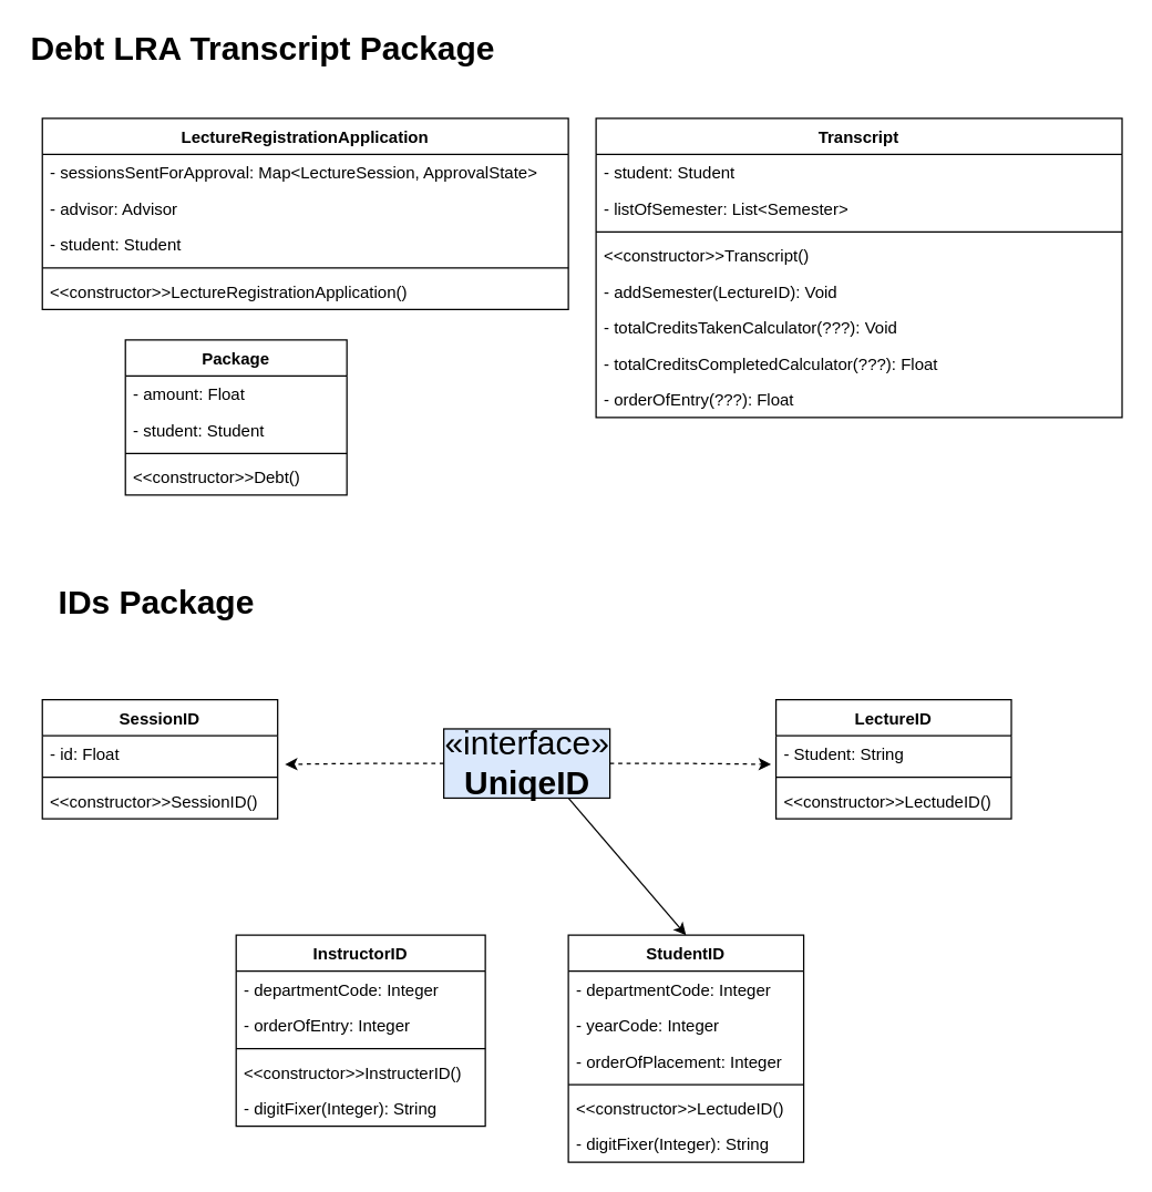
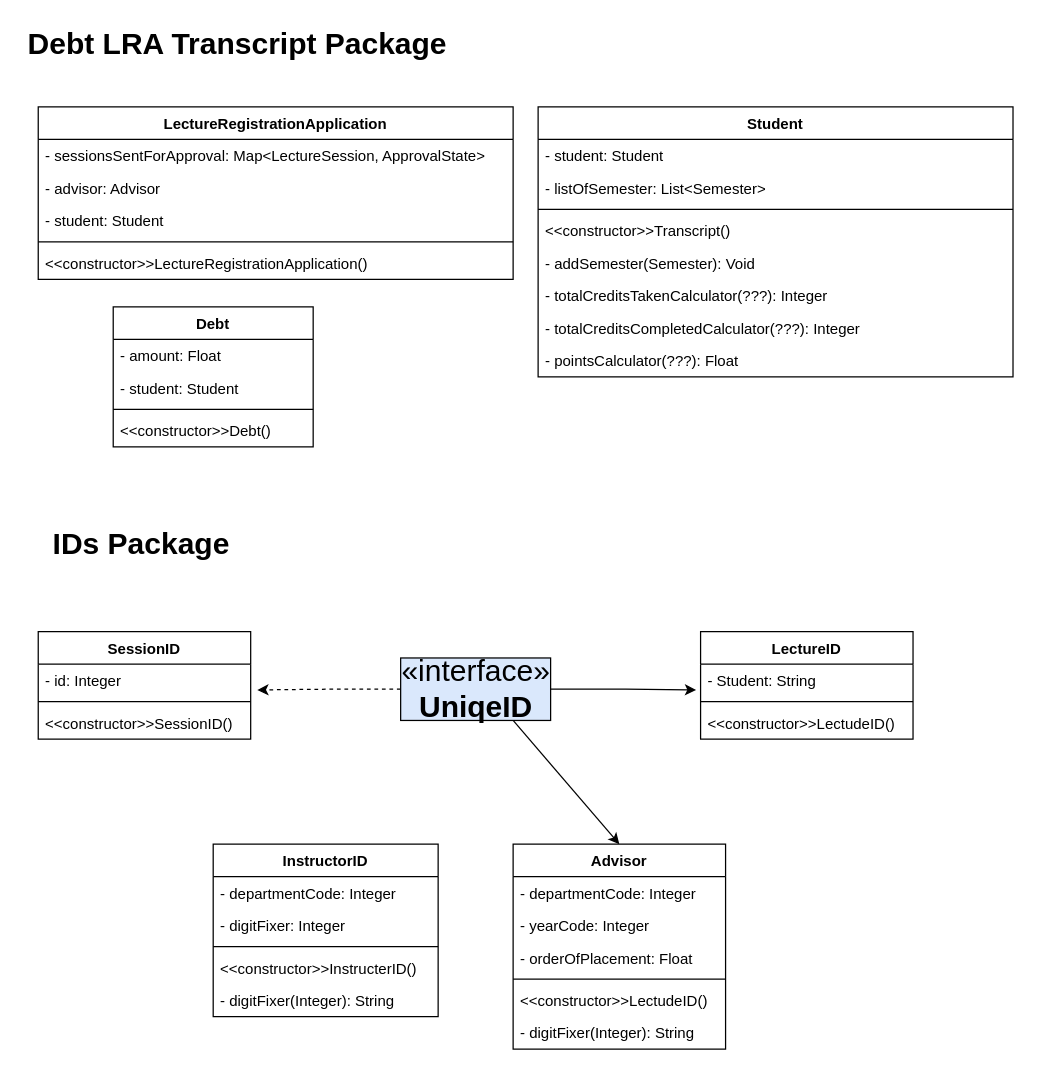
  <mxCell id="0" />
  <mxCell id="1" parent="0" />
- <mxCell id="2" value="Package" style="swimlane;fontStyle=1;align=center;verticalAlign=top;childLayout=stackLayout;horizontal=1;startSize=26;horizontalStack=0;resizeParent=1;resizeParentMax=0;resizeLast=0;collapsible=1;marginBottom=0;" parent="1" vertex="1"><mxGeometry x="90" y="245" width="160" height="112" as="geometry" /></mxCell>
+ <mxCell id="2" value="Debt" style="swimlane;fontStyle=1;align=center;verticalAlign=top;childLayout=stackLayout;horizontal=1;startSize=26;horizontalStack=0;resizeParent=1;resizeParentMax=0;resizeLast=0;collapsible=1;marginBottom=0;" parent="1" vertex="1"><mxGeometry x="90" y="245" width="160" height="112" as="geometry" /></mxCell>
  <mxCell id="3" value="- amount: Float" style="text;strokeColor=none;fillColor=none;align=left;verticalAlign=top;spacingLeft=4;spacingRight=4;overflow=hidden;rotatable=0;points=[[0,0.5],[1,0.5]];portConstraint=eastwest;" parent="2" vertex="1"><mxGeometry y="26" width="160" height="26" as="geometry" /></mxCell>
  <mxCell id="4" value="- student: Student" style="text;strokeColor=none;fillColor=none;align=left;verticalAlign=top;spacingLeft=4;spacingRight=4;overflow=hidden;rotatable=0;points=[[0,0.5],[1,0.5]];portConstraint=eastwest;" parent="2" vertex="1"><mxGeometry y="52" width="160" height="26" as="geometry" /></mxCell>
  <mxCell id="5" value="" style="line;strokeWidth=1;fillColor=none;align=left;verticalAlign=middle;spacingTop=-1;spacingLeft=3;spacingRight=3;rotatable=0;labelPosition=right;points=[];portConstraint=eastwest;strokeColor=inherit;" parent="2" vertex="1"><mxGeometry y="78" width="160" height="8" as="geometry" /></mxCell>
  <mxCell id="6" value="&lt;&lt;constructor&gt;&gt;Debt()" style="text;strokeColor=none;fillColor=none;align=left;verticalAlign=top;spacingLeft=4;spacingRight=4;overflow=hidden;rotatable=0;points=[[0,0.5],[1,0.5]];portConstraint=eastwest;fontStyle=0" parent="2" vertex="1"><mxGeometry y="86" width="160" height="26" as="geometry" /></mxCell>
  <mxCell id="7" value="LectureRegistrationApplication" style="swimlane;fontStyle=1;align=center;verticalAlign=top;childLayout=stackLayout;horizontal=1;startSize=26;horizontalStack=0;resizeParent=1;resizeParentMax=0;resizeLast=0;collapsible=1;marginBottom=0;" parent="1" vertex="1"><mxGeometry x="30" y="85" width="380" height="138" as="geometry" /></mxCell>
  <mxCell id="8" value="- sessionsSentForApproval: Map&lt;LectureSession, ApprovalState&gt;" style="text;strokeColor=none;fillColor=none;align=left;verticalAlign=top;spacingLeft=4;spacingRight=4;overflow=hidden;rotatable=0;points=[[0,0.5],[1,0.5]];portConstraint=eastwest;" parent="7" vertex="1"><mxGeometry y="26" width="380" height="26" as="geometry" /></mxCell>
  <mxCell id="9" value="- advisor: Advisor" style="text;strokeColor=none;fillColor=none;align=left;verticalAlign=top;spacingLeft=4;spacingRight=4;overflow=hidden;rotatable=0;points=[[0,0.5],[1,0.5]];portConstraint=eastwest;" parent="7" vertex="1"><mxGeometry y="52" width="380" height="26" as="geometry" /></mxCell>
  <mxCell id="10" value="- student: Student" style="text;strokeColor=none;fillColor=none;align=left;verticalAlign=top;spacingLeft=4;spacingRight=4;overflow=hidden;rotatable=0;points=[[0,0.5],[1,0.5]];portConstraint=eastwest;" parent="7" vertex="1"><mxGeometry y="78" width="380" height="26" as="geometry" /></mxCell>
  <mxCell id="11" value="" style="line;strokeWidth=1;fillColor=none;align=left;verticalAlign=middle;spacingTop=-1;spacingLeft=3;spacingRight=3;rotatable=0;labelPosition=right;points=[];portConstraint=eastwest;strokeColor=inherit;" parent="7" vertex="1"><mxGeometry y="104" width="380" height="8" as="geometry" /></mxCell>
  <mxCell id="12" value="&lt;&lt;constructor&gt;&gt;LectureRegistrationApplication()" style="text;strokeColor=none;fillColor=none;align=left;verticalAlign=top;spacingLeft=4;spacingRight=4;overflow=hidden;rotatable=0;points=[[0,0.5],[1,0.5]];portConstraint=eastwest;fontStyle=0" parent="7" vertex="1"><mxGeometry y="112" width="380" height="26" as="geometry" /></mxCell>
- <mxCell id="13" value="Transcript" style="swimlane;fontStyle=1;align=center;verticalAlign=top;childLayout=stackLayout;horizontal=1;startSize=26;horizontalStack=0;resizeParent=1;resizeParentMax=0;resizeLast=0;collapsible=1;marginBottom=0;" parent="1" vertex="1"><mxGeometry x="430" y="85" width="380" height="216" as="geometry" /></mxCell>
+ <mxCell id="13" value="Student" style="swimlane;fontStyle=1;align=center;verticalAlign=top;childLayout=stackLayout;horizontal=1;startSize=26;horizontalStack=0;resizeParent=1;resizeParentMax=0;resizeLast=0;collapsible=1;marginBottom=0;" parent="1" vertex="1"><mxGeometry x="430" y="85" width="380" height="216" as="geometry" /></mxCell>
  <mxCell id="14" value="- student: Student" style="text;strokeColor=none;fillColor=none;align=left;verticalAlign=top;spacingLeft=4;spacingRight=4;overflow=hidden;rotatable=0;points=[[0,0.5],[1,0.5]];portConstraint=eastwest;" parent="13" vertex="1"><mxGeometry y="26" width="380" height="26" as="geometry" /></mxCell>
  <mxCell id="15" value="- listOfSemester: List&lt;Semester&gt;" style="text;strokeColor=none;fillColor=none;align=left;verticalAlign=top;spacingLeft=4;spacingRight=4;overflow=hidden;rotatable=0;points=[[0,0.5],[1,0.5]];portConstraint=eastwest;" parent="13" vertex="1"><mxGeometry y="52" width="380" height="26" as="geometry" /></mxCell>
  <mxCell id="16" value="" style="line;strokeWidth=1;fillColor=none;align=left;verticalAlign=middle;spacingTop=-1;spacingLeft=3;spacingRight=3;rotatable=0;labelPosition=right;points=[];portConstraint=eastwest;strokeColor=inherit;" parent="13" vertex="1"><mxGeometry y="78" width="380" height="8" as="geometry" /></mxCell>
  <mxCell id="17" value="&lt;&lt;constructor&gt;&gt;Transcript()" style="text;strokeColor=none;fillColor=none;align=left;verticalAlign=top;spacingLeft=4;spacingRight=4;overflow=hidden;rotatable=0;points=[[0,0.5],[1,0.5]];portConstraint=eastwest;fontStyle=0" parent="13" vertex="1"><mxGeometry y="86" width="380" height="26" as="geometry" /></mxCell>
- <mxCell id="18" value="- addSemester(LectureID): Void" style="text;strokeColor=none;fillColor=none;align=left;verticalAlign=top;spacingLeft=4;spacingRight=4;overflow=hidden;rotatable=0;points=[[0,0.5],[1,0.5]];portConstraint=eastwest;" parent="13" vertex="1"><mxGeometry y="112" width="380" height="26" as="geometry" /></mxCell>
- <mxCell id="19" value="- totalCreditsTakenCalculator(???): Void" style="text;strokeColor=none;fillColor=none;align=left;verticalAlign=top;spacingLeft=4;spacingRight=4;overflow=hidden;rotatable=0;points=[[0,0.5],[1,0.5]];portConstraint=eastwest;" parent="13" vertex="1"><mxGeometry y="138" width="380" height="26" as="geometry" /></mxCell>
- <mxCell id="20" value="- totalCreditsCompletedCalculator(???): Float" style="text;strokeColor=none;fillColor=none;align=left;verticalAlign=top;spacingLeft=4;spacingRight=4;overflow=hidden;rotatable=0;points=[[0,0.5],[1,0.5]];portConstraint=eastwest;" parent="13" vertex="1"><mxGeometry y="164" width="380" height="26" as="geometry" /></mxCell>
- <mxCell id="21" value="- orderOfEntry(???): Float" style="text;strokeColor=none;fillColor=none;align=left;verticalAlign=top;spacingLeft=4;spacingRight=4;overflow=hidden;rotatable=0;points=[[0,0.5],[1,0.5]];portConstraint=eastwest;" parent="13" vertex="1"><mxGeometry y="190" width="380" height="26" as="geometry" /></mxCell>
+ <mxCell id="18" value="- addSemester(Semester): Void" style="text;strokeColor=none;fillColor=none;align=left;verticalAlign=top;spacingLeft=4;spacingRight=4;overflow=hidden;rotatable=0;points=[[0,0.5],[1,0.5]];portConstraint=eastwest;" parent="13" vertex="1"><mxGeometry y="112" width="380" height="26" as="geometry" /></mxCell>
+ <mxCell id="19" value="- totalCreditsTakenCalculator(???): Integer" style="text;strokeColor=none;fillColor=none;align=left;verticalAlign=top;spacingLeft=4;spacingRight=4;overflow=hidden;rotatable=0;points=[[0,0.5],[1,0.5]];portConstraint=eastwest;" parent="13" vertex="1"><mxGeometry y="138" width="380" height="26" as="geometry" /></mxCell>
+ <mxCell id="20" value="- totalCreditsCompletedCalculator(???): Integer" style="text;strokeColor=none;fillColor=none;align=left;verticalAlign=top;spacingLeft=4;spacingRight=4;overflow=hidden;rotatable=0;points=[[0,0.5],[1,0.5]];portConstraint=eastwest;" parent="13" vertex="1"><mxGeometry y="164" width="380" height="26" as="geometry" /></mxCell>
+ <mxCell id="21" value="- pointsCalculator(???): Float" style="text;strokeColor=none;fillColor=none;align=left;verticalAlign=top;spacingLeft=4;spacingRight=4;overflow=hidden;rotatable=0;points=[[0,0.5],[1,0.5]];portConstraint=eastwest;" parent="13" vertex="1"><mxGeometry y="190" width="380" height="26" as="geometry" /></mxCell>
  <mxCell id="22" value="InstructorID" style="swimlane;fontStyle=1;align=center;verticalAlign=top;childLayout=stackLayout;horizontal=1;startSize=26;horizontalStack=0;resizeParent=1;resizeParentMax=0;resizeLast=0;collapsible=1;marginBottom=0;" parent="1" vertex="1"><mxGeometry x="170" y="675" width="180" height="138" as="geometry" /></mxCell>
  <mxCell id="23" value="- departmentCode: Integer" style="text;strokeColor=none;fillColor=none;align=left;verticalAlign=top;spacingLeft=4;spacingRight=4;overflow=hidden;rotatable=0;points=[[0,0.5],[1,0.5]];portConstraint=eastwest;" parent="22" vertex="1"><mxGeometry y="26" width="180" height="26" as="geometry" /></mxCell>
- <mxCell id="24" value="- orderOfEntry: Integer" style="text;strokeColor=none;fillColor=none;align=left;verticalAlign=top;spacingLeft=4;spacingRight=4;overflow=hidden;rotatable=0;points=[[0,0.5],[1,0.5]];portConstraint=eastwest;" parent="22" vertex="1"><mxGeometry y="52" width="180" height="26" as="geometry" /></mxCell>
+ <mxCell id="24" value="- digitFixer: Integer" style="text;strokeColor=none;fillColor=none;align=left;verticalAlign=top;spacingLeft=4;spacingRight=4;overflow=hidden;rotatable=0;points=[[0,0.5],[1,0.5]];portConstraint=eastwest;" parent="22" vertex="1"><mxGeometry y="52" width="180" height="26" as="geometry" /></mxCell>
  <mxCell id="25" value="" style="line;strokeWidth=1;fillColor=none;align=left;verticalAlign=middle;spacingTop=-1;spacingLeft=3;spacingRight=3;rotatable=0;labelPosition=right;points=[];portConstraint=eastwest;strokeColor=inherit;" parent="22" vertex="1"><mxGeometry y="78" width="180" height="8" as="geometry" /></mxCell>
  <mxCell id="26" value="&lt;&lt;constructor&gt;&gt;InstructerID()" style="text;strokeColor=none;fillColor=none;align=left;verticalAlign=top;spacingLeft=4;spacingRight=4;overflow=hidden;rotatable=0;points=[[0,0.5],[1,0.5]];portConstraint=eastwest;fontStyle=0" parent="22" vertex="1"><mxGeometry y="86" width="180" height="26" as="geometry" /></mxCell>
  <mxCell id="27" value="- digitFixer(Integer): String" style="text;strokeColor=none;fillColor=none;align=left;verticalAlign=top;spacingLeft=4;spacingRight=4;overflow=hidden;rotatable=0;points=[[0,0.5],[1,0.5]];portConstraint=eastwest;" parent="22" vertex="1"><mxGeometry y="112" width="180" height="26" as="geometry" /></mxCell>
  <mxCell id="28" value="Debt LRA Transcript Package" style="text;html=1;strokeColor=none;fillColor=none;align=left;verticalAlign=middle;whiteSpace=wrap;rounded=0;fontSize=24;fontStyle=1" parent="1" vertex="1"><mxGeometry x="20" y="20" width="480" height="30" as="geometry" /></mxCell>
  <mxCell id="29" value="IDs Package" style="text;html=1;strokeColor=none;fillColor=none;align=left;verticalAlign=middle;whiteSpace=wrap;rounded=0;fontSize=24;fontStyle=1" parent="1" vertex="1"><mxGeometry x="40" y="420" width="480" height="30" as="geometry" /></mxCell>
- <mxCell id="30" style="edgeStyle=orthogonalEdgeStyle;rounded=0;orthogonalLoop=1;jettySize=auto;html=1;entryX=-0.021;entryY=0.792;entryDx=0;entryDy=0;entryPerimeter=0;dashed=1;" parent="1" source="32" target="34" edge="1"><mxGeometry relative="1" as="geometry"><mxPoint x="540" y="551" as="targetPoint" /></mxGeometry></mxCell>
+ <mxCell id="30" style="edgeStyle=orthogonalEdgeStyle;rounded=0;orthogonalLoop=1;jettySize=auto;html=1;entryX=-0.021;entryY=0.792;entryDx=0;entryDy=0;entryPerimeter=0;" parent="1" source="32" target="34" edge="1"><mxGeometry relative="1" as="geometry"><mxPoint x="540" y="551" as="targetPoint" /></mxGeometry></mxCell>
  <mxCell id="31" style="edgeStyle=orthogonalEdgeStyle;rounded=0;orthogonalLoop=1;jettySize=auto;html=1;entryX=1.031;entryY=0.792;entryDx=0;entryDy=0;entryPerimeter=0;dashed=1;" parent="1" source="32" target="38" edge="1"><mxGeometry relative="1" as="geometry"><mxPoint x="220" y="551" as="targetPoint" /><Array as="points" /></mxGeometry></mxCell>
  <mxCell id="32" value="«interface»&lt;br&gt;&lt;b&gt;UniqeID&lt;/b&gt;" style="html=1;fontSize=24;fillColor=#dae8fc;" parent="1" vertex="1"><mxGeometry x="320" y="526" width="120" height="50" as="geometry" /></mxCell>
  <mxCell id="33" value="LectureID" style="swimlane;fontStyle=1;align=center;verticalAlign=top;childLayout=stackLayout;horizontal=1;startSize=26;horizontalStack=0;resizeParent=1;resizeParentMax=0;resizeLast=0;collapsible=1;marginBottom=0;" parent="1" vertex="1"><mxGeometry x="560" y="505" width="170" height="86" as="geometry" /></mxCell>
  <mxCell id="34" value="- Student: String" style="text;strokeColor=none;fillColor=none;align=left;verticalAlign=top;spacingLeft=4;spacingRight=4;overflow=hidden;rotatable=0;points=[[0,0.5],[1,0.5]];portConstraint=eastwest;" parent="33" vertex="1"><mxGeometry y="26" width="170" height="26" as="geometry" /></mxCell>
  <mxCell id="35" value="" style="line;strokeWidth=1;fillColor=none;align=left;verticalAlign=middle;spacingTop=-1;spacingLeft=3;spacingRight=3;rotatable=0;labelPosition=right;points=[];portConstraint=eastwest;strokeColor=inherit;" parent="33" vertex="1"><mxGeometry y="52" width="170" height="8" as="geometry" /></mxCell>
  <mxCell id="36" value="&lt;&lt;constructor&gt;&gt;LectudeID()" style="text;strokeColor=none;fillColor=none;align=left;verticalAlign=top;spacingLeft=4;spacingRight=4;overflow=hidden;rotatable=0;points=[[0,0.5],[1,0.5]];portConstraint=eastwest;fontStyle=0" parent="33" vertex="1"><mxGeometry y="60" width="170" height="26" as="geometry" /></mxCell>
  <mxCell id="37" value="SessionID" style="swimlane;fontStyle=1;align=center;verticalAlign=top;childLayout=stackLayout;horizontal=1;startSize=26;horizontalStack=0;resizeParent=1;resizeParentMax=0;resizeLast=0;collapsible=1;marginBottom=0;" parent="1" vertex="1"><mxGeometry x="30" y="505" width="170" height="86" as="geometry" /></mxCell>
- <mxCell id="38" value="- id: Float" style="text;strokeColor=none;fillColor=none;align=left;verticalAlign=top;spacingLeft=4;spacingRight=4;overflow=hidden;rotatable=0;points=[[0,0.5],[1,0.5]];portConstraint=eastwest;" parent="37" vertex="1"><mxGeometry y="26" width="170" height="26" as="geometry" /></mxCell>
+ <mxCell id="38" value="- id: Integer" style="text;strokeColor=none;fillColor=none;align=left;verticalAlign=top;spacingLeft=4;spacingRight=4;overflow=hidden;rotatable=0;points=[[0,0.5],[1,0.5]];portConstraint=eastwest;" parent="37" vertex="1"><mxGeometry y="26" width="170" height="26" as="geometry" /></mxCell>
  <mxCell id="39" value="" style="line;strokeWidth=1;fillColor=none;align=left;verticalAlign=middle;spacingTop=-1;spacingLeft=3;spacingRight=3;rotatable=0;labelPosition=right;points=[];portConstraint=eastwest;strokeColor=inherit;" parent="37" vertex="1"><mxGeometry y="52" width="170" height="8" as="geometry" /></mxCell>
  <mxCell id="40" value="&lt;&lt;constructor&gt;&gt;SessionID()" style="text;strokeColor=none;fillColor=none;align=left;verticalAlign=top;spacingLeft=4;spacingRight=4;overflow=hidden;rotatable=0;points=[[0,0.5],[1,0.5]];portConstraint=eastwest;fontStyle=0" parent="37" vertex="1"><mxGeometry y="60" width="170" height="26" as="geometry" /></mxCell>
- <mxCell id="41" value="StudentID" style="swimlane;fontStyle=1;align=center;verticalAlign=top;childLayout=stackLayout;horizontal=1;startSize=26;horizontalStack=0;resizeParent=1;resizeParentMax=0;resizeLast=0;collapsible=1;marginBottom=0;" parent="1" vertex="1"><mxGeometry x="410" y="675" width="170" height="164" as="geometry" /></mxCell>
+ <mxCell id="41" value="Advisor" style="swimlane;fontStyle=1;align=center;verticalAlign=top;childLayout=stackLayout;horizontal=1;startSize=26;horizontalStack=0;resizeParent=1;resizeParentMax=0;resizeLast=0;collapsible=1;marginBottom=0;" parent="1" vertex="1"><mxGeometry x="410" y="675" width="170" height="164" as="geometry" /></mxCell>
  <mxCell id="42" value="- departmentCode: Integer" style="text;strokeColor=none;fillColor=none;align=left;verticalAlign=top;spacingLeft=4;spacingRight=4;overflow=hidden;rotatable=0;points=[[0,0.5],[1,0.5]];portConstraint=eastwest;" parent="41" vertex="1"><mxGeometry y="26" width="170" height="26" as="geometry" /></mxCell>
  <mxCell id="43" value="- yearCode: Integer" style="text;strokeColor=none;fillColor=none;align=left;verticalAlign=top;spacingLeft=4;spacingRight=4;overflow=hidden;rotatable=0;points=[[0,0.5],[1,0.5]];portConstraint=eastwest;" parent="41" vertex="1"><mxGeometry y="52" width="170" height="26" as="geometry" /></mxCell>
- <mxCell id="44" value="- orderOfPlacement: Integer" style="text;strokeColor=none;fillColor=none;align=left;verticalAlign=top;spacingLeft=4;spacingRight=4;overflow=hidden;rotatable=0;points=[[0,0.5],[1,0.5]];portConstraint=eastwest;" parent="41" vertex="1"><mxGeometry y="78" width="170" height="26" as="geometry" /></mxCell>
+ <mxCell id="44" value="- orderOfPlacement: Float" style="text;strokeColor=none;fillColor=none;align=left;verticalAlign=top;spacingLeft=4;spacingRight=4;overflow=hidden;rotatable=0;points=[[0,0.5],[1,0.5]];portConstraint=eastwest;" parent="41" vertex="1"><mxGeometry y="78" width="170" height="26" as="geometry" /></mxCell>
  <mxCell id="45" value="" style="line;strokeWidth=1;fillColor=none;align=left;verticalAlign=middle;spacingTop=-1;spacingLeft=3;spacingRight=3;rotatable=0;labelPosition=right;points=[];portConstraint=eastwest;strokeColor=inherit;" parent="41" vertex="1"><mxGeometry y="104" width="170" height="8" as="geometry" /></mxCell>
  <mxCell id="46" value="&lt;&lt;constructor&gt;&gt;LectudeID()" style="text;strokeColor=none;fillColor=none;align=left;verticalAlign=top;spacingLeft=4;spacingRight=4;overflow=hidden;rotatable=0;points=[[0,0.5],[1,0.5]];portConstraint=eastwest;fontStyle=0" parent="41" vertex="1"><mxGeometry y="112" width="170" height="26" as="geometry" /></mxCell>
  <mxCell id="47" value="- digitFixer(Integer): String" style="text;strokeColor=none;fillColor=none;align=left;verticalAlign=top;spacingLeft=4;spacingRight=4;overflow=hidden;rotatable=0;points=[[0,0.5],[1,0.5]];portConstraint=eastwest;" parent="41" vertex="1"><mxGeometry y="138" width="170" height="26" as="geometry" /></mxCell>
  <mxCell id="48" value="" style="endArrow=classic;html=1;rounded=0;exitX=0.75;exitY=1;exitDx=0;exitDy=0;" parent="1" source="32" edge="1"><mxGeometry width="50" height="50" relative="1" as="geometry"><mxPoint x="390" y="725" as="sourcePoint" /><mxPoint x="495" y="675" as="targetPoint" /></mxGeometry></mxCell>
